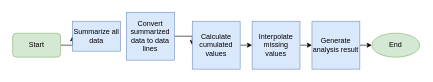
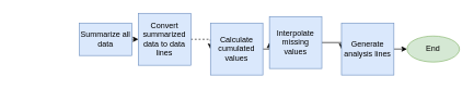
  <mxCell id="0" />
  <mxCell id="1" parent="0" />
- <mxCell id="2" style="edgeStyle=orthogonalEdgeStyle;rounded=0;orthogonalLoop=1;jettySize=auto;html=1;exitX=1;exitY=0.5;exitDx=0;exitDy=0;entryX=0;entryY=0.5;entryDx=0;entryDy=0;" edge="1" parent="1" source="3" target="5"><mxGeometry relative="1" as="geometry" /></mxCell>
- <mxCell id="3" value="Start" style="rounded=1;whiteSpace=wrap;html=1;fillColor=#d5e8d4;strokeColor=#82b366;" vertex="1" parent="1"><mxGeometry y="55" width="80" height="40" as="geometry" x="20" /></mxCell>
+ <mxCell id="4" style="edgeStyle=orthogonalEdgeStyle;rounded=0;orthogonalLoop=1;jettySize=auto;html=1;exitX=1;exitY=0.5;exitDx=0;exitDy=0;entryX=0;entryY=0.5;entryDx=0;entryDy=0;" edge="1" parent="1" source="5" target="7"><mxGeometry relative="1" as="geometry" /></mxCell>
  <mxCell id="5" value="&lt;div&gt;Summarize all data&lt;/div&gt;" style="rounded=0;whiteSpace=wrap;html=1;fillColor=#dae8fc;strokeColor=#6c8ebf;" vertex="1" parent="1"><mxGeometry x="120" y="35" width="80" height="50" as="geometry" /></mxCell>
- <mxCell id="6" style="edgeStyle=orthogonalEdgeStyle;rounded=0;orthogonalLoop=1;jettySize=auto;html=1;exitX=1;exitY=0.5;exitDx=0;exitDy=0;entryX=0;entryY=0.5;entryDx=0;entryDy=0;" edge="1" parent="1" source="7" target="9"><mxGeometry relative="1" as="geometry" /></mxCell>
+ <mxCell id="6" style="edgeStyle=orthogonalEdgeStyle;rounded=0;orthogonalLoop=1;jettySize=auto;html=1;exitX=1;exitY=0.5;exitDx=0;exitDy=0;entryX=0;entryY=0.5;entryDx=0;entryDy=0;dashed=1;" edge="1" parent="1" source="7" target="9"><mxGeometry relative="1" as="geometry" /></mxCell>
  <mxCell id="7" value="Convert summarized data to data lines" style="rounded=0;whiteSpace=wrap;html=1;fillColor=#dae8fc;strokeColor=#6c8ebf;" vertex="1" parent="1"><mxGeometry x="210" y="20" width="80" height="80" as="geometry" /></mxCell>
  <mxCell id="8" style="edgeStyle=orthogonalEdgeStyle;rounded=0;orthogonalLoop=1;jettySize=auto;html=1;exitX=1;exitY=0.5;exitDx=0;exitDy=0;entryX=0;entryY=0.5;entryDx=0;entryDy=0;" edge="1" parent="1" source="9" target="11"><mxGeometry relative="1" as="geometry" /></mxCell>
  <mxCell id="9" value="Calculate cumulated values" style="rounded=0;whiteSpace=wrap;html=1;fillColor=#dae8fc;strokeColor=#6c8ebf;" vertex="1" parent="1"><mxGeometry x="320" width="80" height="80" as="geometry" y="35" /></mxCell>
  <mxCell id="10" style="edgeStyle=orthogonalEdgeStyle;rounded=0;orthogonalLoop=1;jettySize=auto;html=1;exitX=1;exitY=0.5;exitDx=0;exitDy=0;entryX=0;entryY=0.5;entryDx=0;entryDy=0;" edge="1" parent="1" source="11" target="13"><mxGeometry relative="1" as="geometry" /></mxCell>
- <mxCell id="11" value="Interpolate missing values" style="rounded=0;whiteSpace=wrap;html=1;fillColor=#dae8fc;strokeColor=#6c8ebf;" vertex="1" parent="1"><mxGeometry x="420" width="80" height="80" as="geometry" y="35" /></mxCell>
+ <mxCell id="11" value="Interpolate missing values" style="rounded=0;whiteSpace=wrap;html=1;fillColor=#dae8fc;strokeColor=#6c8ebf;" vertex="1" parent="1"><mxGeometry x="410" y="25" width="80" height="80" as="geometry" /></mxCell>
  <mxCell id="12" style="edgeStyle=orthogonalEdgeStyle;rounded=0;orthogonalLoop=1;jettySize=auto;html=1;exitX=1;exitY=0.5;exitDx=0;exitDy=0;entryX=0;entryY=0.5;entryDx=0;entryDy=0;" edge="1" parent="1" source="13" target="14"><mxGeometry relative="1" as="geometry" /></mxCell>
- <mxCell id="13" value="Generate analysis result" style="rounded=0;whiteSpace=wrap;html=1;fillColor=#dae8fc;strokeColor=#6c8ebf;" vertex="1" parent="1"><mxGeometry x="520" width="80" height="80" as="geometry" y="35" /></mxCell>
+ <mxCell id="13" value="Generate analysis lines" style="rounded=0;whiteSpace=wrap;html=1;fillColor=#dae8fc;strokeColor=#6c8ebf;" vertex="1" parent="1"><mxGeometry x="520" width="80" height="80" as="geometry" y="35" /></mxCell>
  <mxCell id="14" value="End" style="ellipse;whiteSpace=wrap;html=1;fillColor=#d5e8d4;strokeColor=#82b366;" vertex="1" parent="1"><mxGeometry x="620" y="55" width="80" height="40" as="geometry" /></mxCell>
